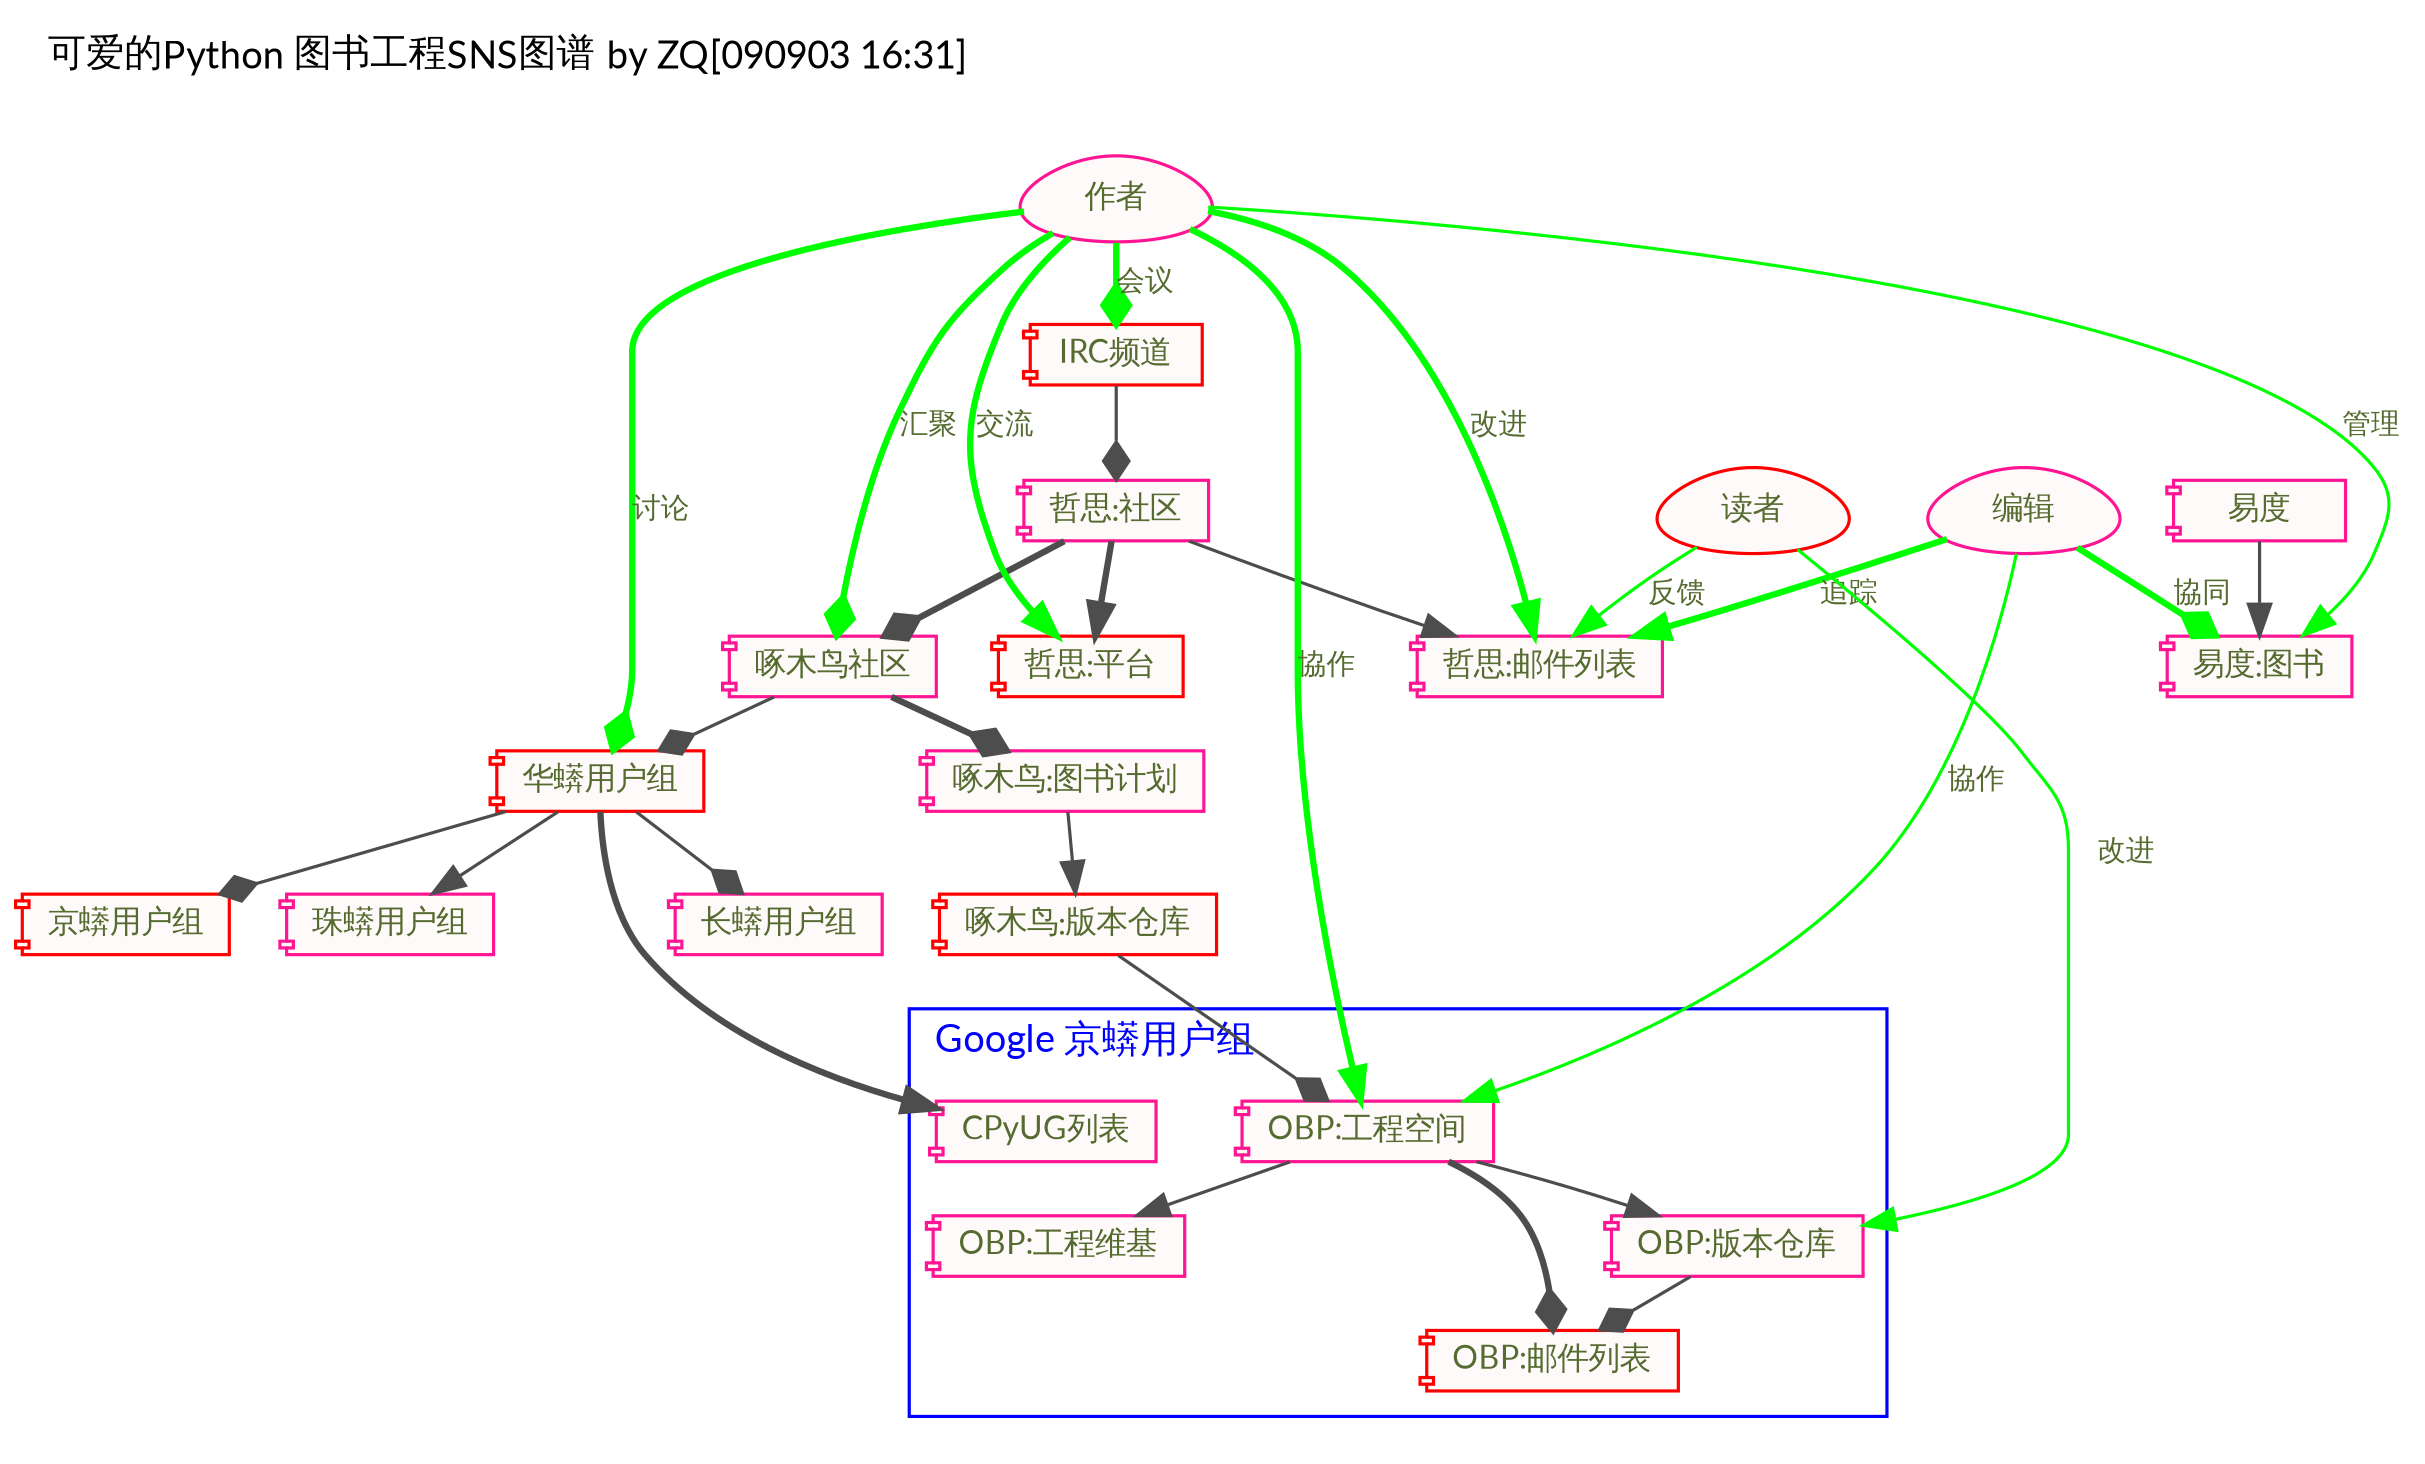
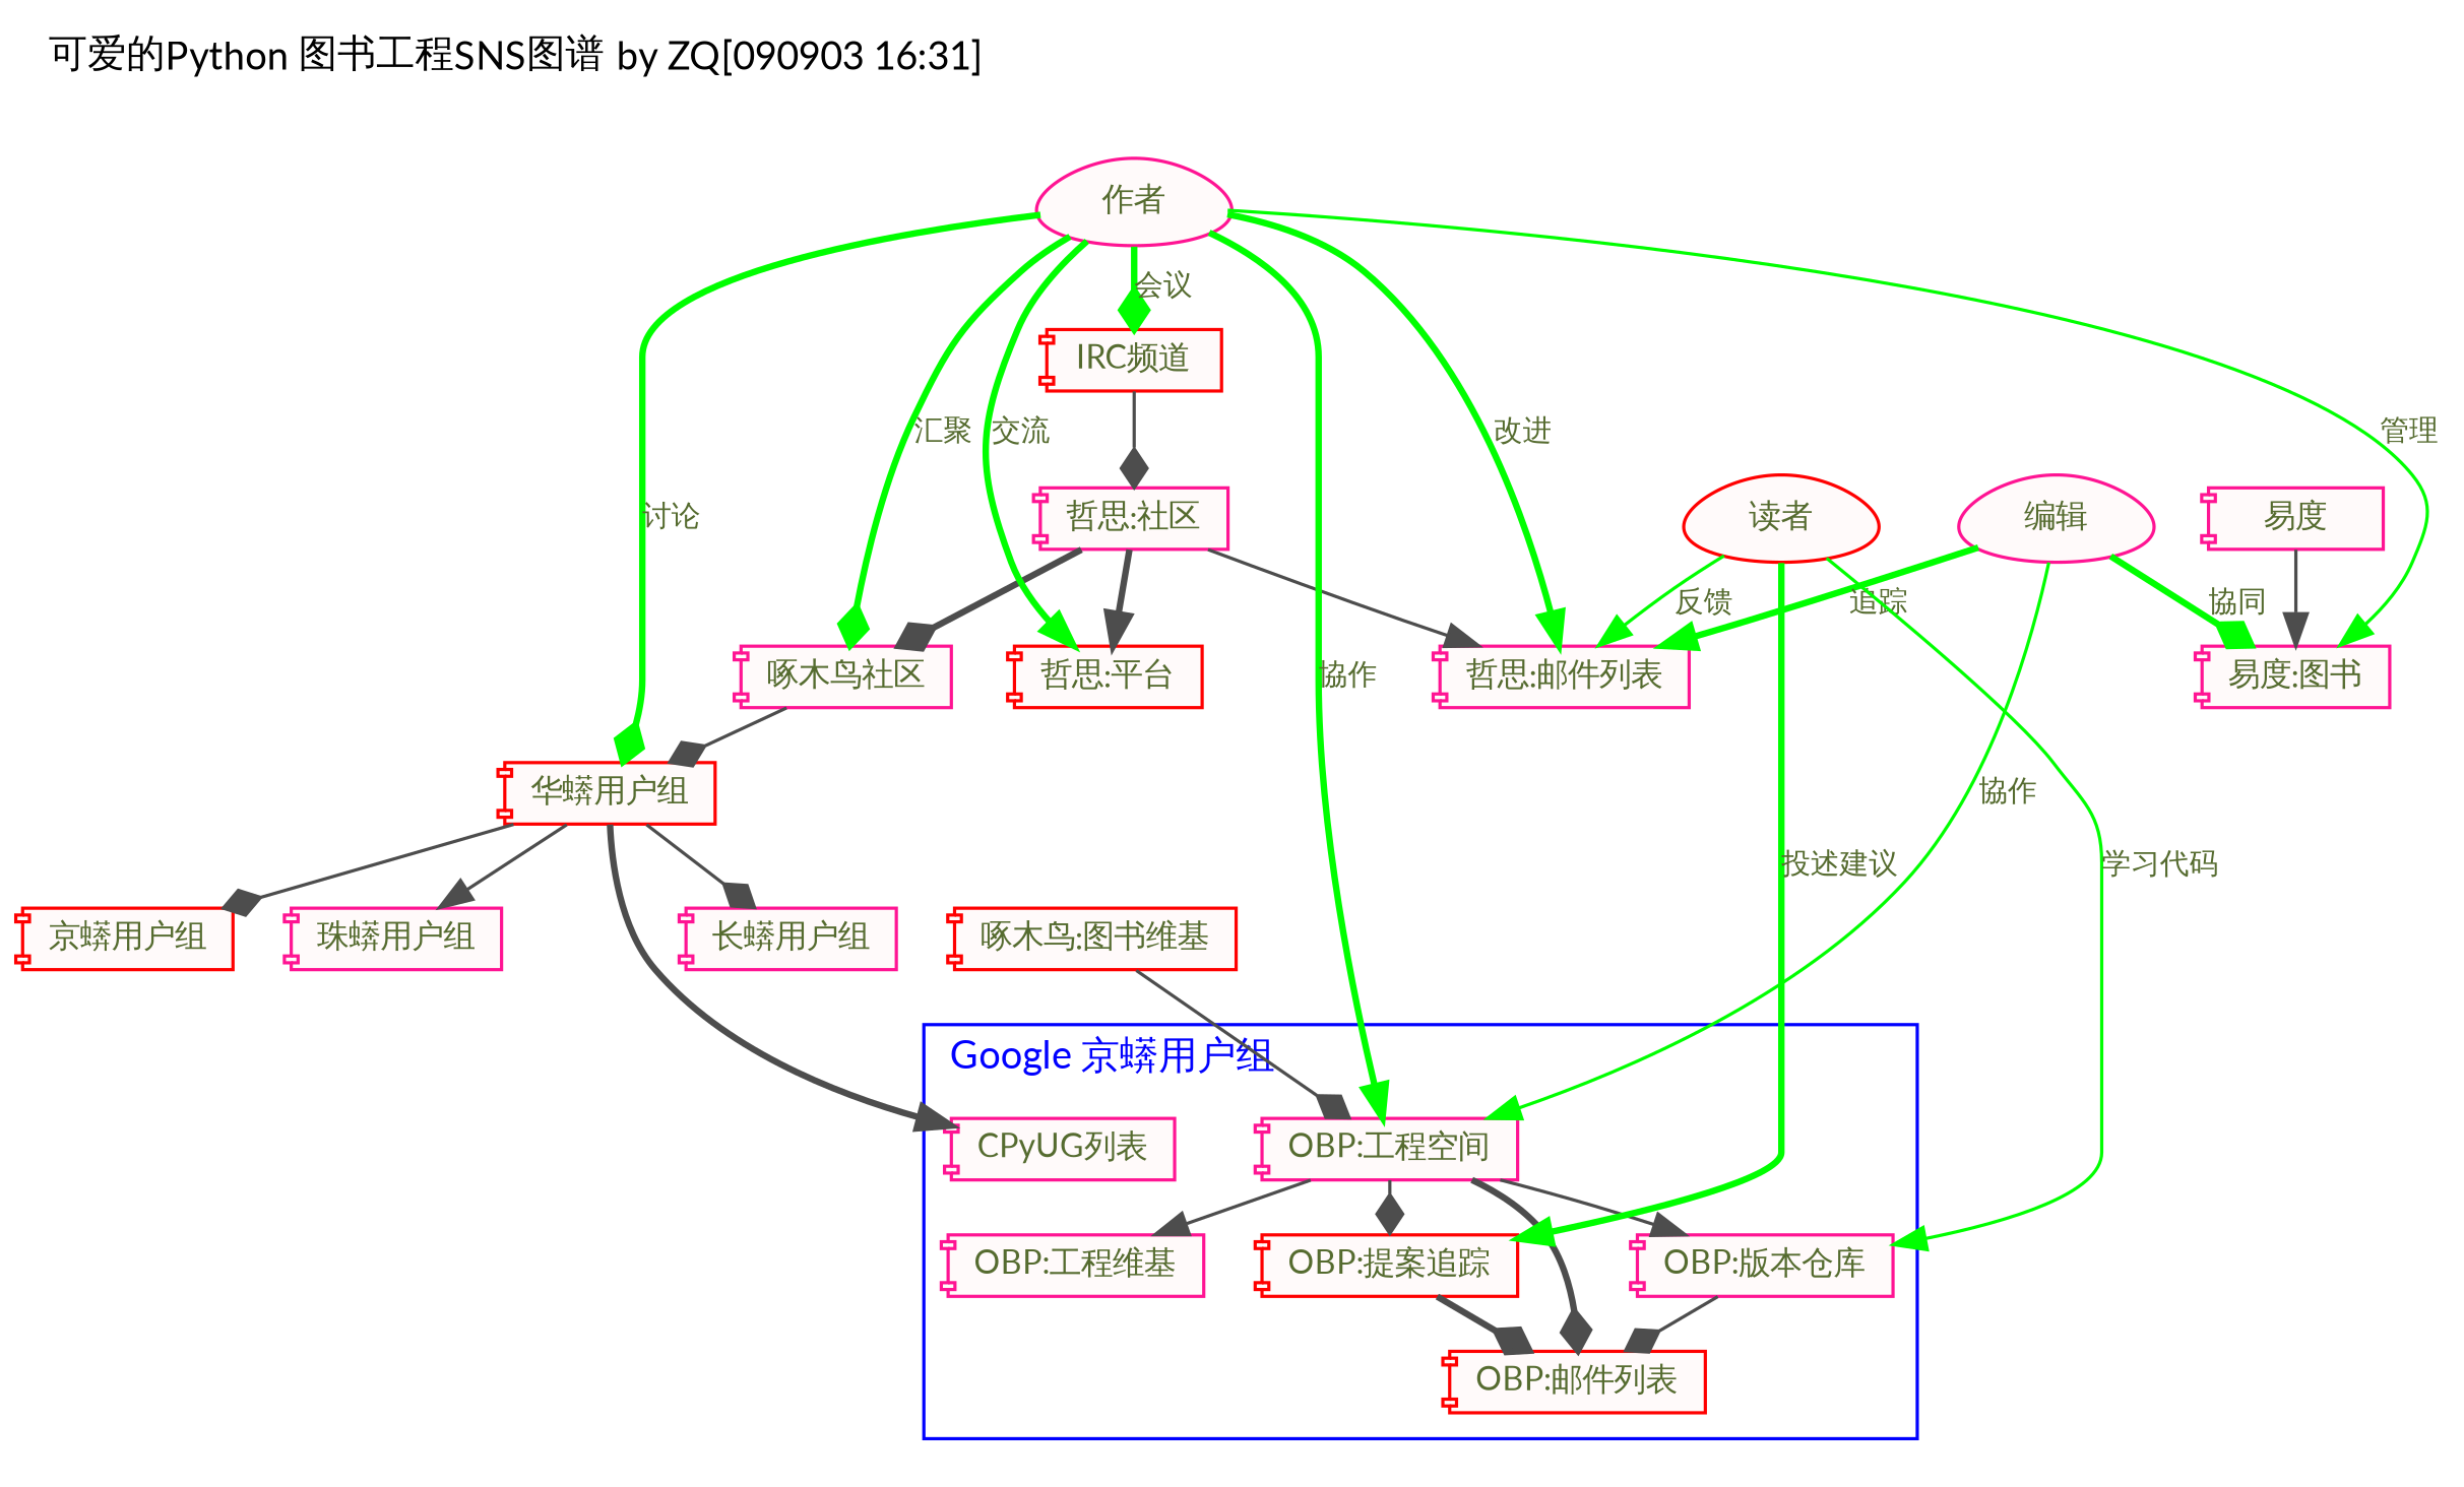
  digraph {
    fontname=Lato
    fontsize=12.0
    label="可爱的Python 图书工程SNS图谱 by ZQ[090903 16:31]"
    labeljust=l
    labelloc=t
    rankdir=TB
    ranksep=0.2
    node [color=deeppink fillcolor=snow fontcolor=darkolivegreen fontname=Lato fontsize=10.0 shape=component style=filled]
    edge [arrowhead=normal arrowtail=vee color=gray30 fontcolor=darkolivegreen fontname=Lato fontsize=9.0 style=solid]
    n1 [height=0.1 label="CPyUG列表"]
    n2 [height=0.1 label="OBP:工程空间"]
    n3 [height=0.1 label="OBP:工程维基"]
    n4 [height=0.1 label="OBP:版本仓库"]
+   n5 [color=red height=0.1 label="OBP:提案追踪"]
    n6 [color=red height=0.1 label="OBP:邮件列表"]
    n7 [height=0.1 label="啄木鸟社区"]
-   n8 [height=0.1 label="啄木鸟:图书计划"]
    n9 [color=red height=0.1 label="华蠎用户组"]
-   n10 [color=red height=0.1 label="啄木鸟:版本仓库"]
+   n10 [color=red height=0.1 label="啄木鸟:图书维基"]
    n11 [color=red height=0.1 label="京蠎用户组"]
    n12 [height=0.1 label="珠蠎用户组"]
    n13 [height=0.1 label="长蠎用户组"]
    n14 [height=0.1 label="哲思:社区"]
    n15 [color=red height=0.1 label="哲思:平台"]
    n16 [height=0.1 label="哲思:邮件列表"]
    n17 [color=red height=0.1 label="IRC频道"]
    n18 [height=0.1 label="易度"]
    n19 [height=0.1 label="易度:图书"]
    n20 [height=0.1 label="作者" shape=egg]
    n21 [height=0.1 label="编辑" shape=egg]
    n22 [color=red height=0.1 label="读者" shape=egg]
    subgraph cluster_1 {
      color=blue
      fontcolor=blue
      label="Google 京蠎用户组"
      n1
      n2
      n3
      n4
+     n5
      n6
    }
    n2 -> n3
    n2 -> n4
+   n2 -> n5 [arrowhead=diamond]
    n2 -> n6 [arrowhead=diamond style=bold]
    n4 -> n6 [arrowhead=diamond]
-   n7 -> n8 [arrowhead=diamond style=bold]
+   n5 -> n6 [arrowhead=diamond style=bold]
    n7 -> n9 [arrowhead=diamond]
-   n8 -> n10
    n9 -> n1 [style=bold]
    n9 -> n11 [arrowhead=diamond]
    n9 -> n12
    n9 -> n13 [arrowhead=diamond]
    n10 -> n2 [arrowhead=diamond]
    n14 -> n7 [arrowhead=diamond style=bold]
    n14 -> n15 [style=bold]
    n14 -> n16
    n17 -> n14 [arrowhead=diamond]
    n18 -> n19
    n20 -> n2 [color=green label="協作" style=bold]
    n20 -> n7 [arrowhead=diamond color=green label="汇聚" style=bold]
    n20 -> n9 [arrowhead=diamond color=green label="讨论" style=bold]
    n20 -> n15 [color=green label="交流" style=bold]
    n20 -> n16 [color=green label="改进" style=bold]
    n20 -> n17 [arrowhead=diamond color=green label="会议" style=bold]
    n20 -> n19 [color=green label="管理"]
    n21 -> n2 [color=green label="協作"]
    n21 -> n16 [color=green label="追踪" style=bold]
    n21 -> n19 [arrowhead=diamond color=green label="協同" style=bold]
-   n22 -> n4 [color=green label="改进"]
+   n22 -> n4 [color=green label="学习代码"]
+   n22 -> n5 [color=green label="投述建议" style=bold]
    n22 -> n16 [color=green label="反馈"]
  }
